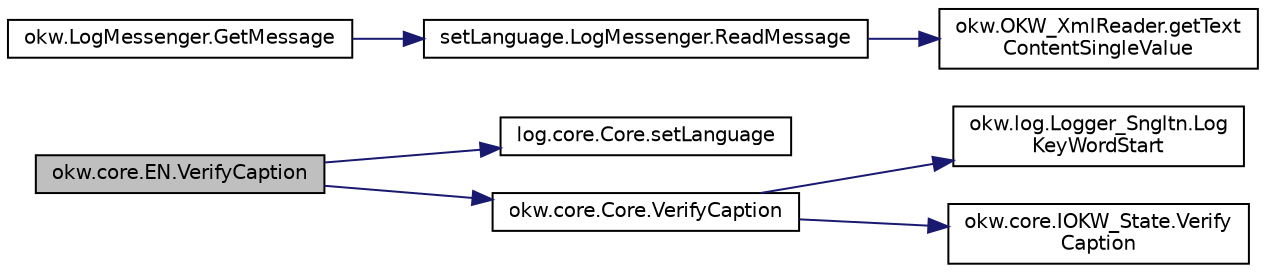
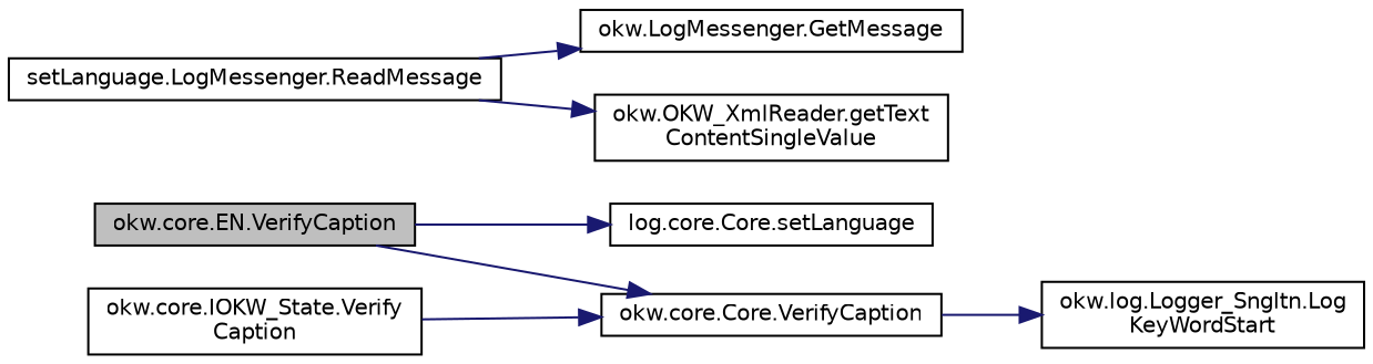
  digraph {
    rankdir=LR
    node [color=black fillcolor=white fontname=Helvetica fontsize=10 shape=record style=filled]
    edge [color=midnightblue fontname=Helvetica fontsize=10 labelfontname=Helvetica labelfontsize=10 style=solid]
    n1 [fillcolor=grey75 fontcolor=black height=0.2 label="okw.core.EN.VerifyCaption" width=0.4]
    n2 [height=0.2 label="log.core.Core.setLanguage" width=0.4]
    n3 [height=0.2 label="okw.core.Core.VerifyCaption" width=0.4]
    n4 [height=0.2 label="okw.log.Logger_Sngltn.Log\lKeyWordStart" width=0.4]
    n5 [height=0.2 label="okw.core.IOKW_State.Verify\lCaption" width=0.4]
    n6 [height=0.2 label="okw.LogMessenger.GetMessage" width=0.4]
    n7 [height=0.2 label="setLanguage.LogMessenger.ReadMessage" width=0.4]
    n8 [height=0.2 label="okw.OKW_XmlReader.getText\lContentSingleValue" width=0.4]
    n1 -> n2
    n1 -> n3
    n3 -> n4
-   n3 -> n5
-   n6 -> n7
+   n5 -> n3
+   n7 -> n6
    n7 -> n8
  }
